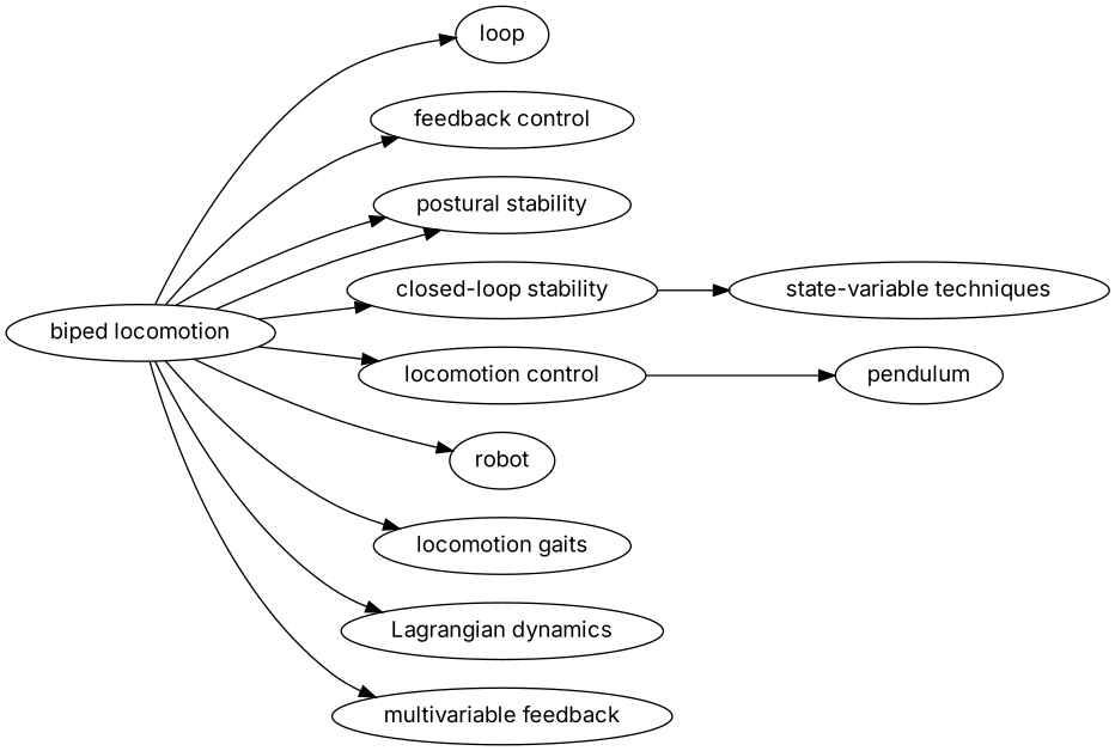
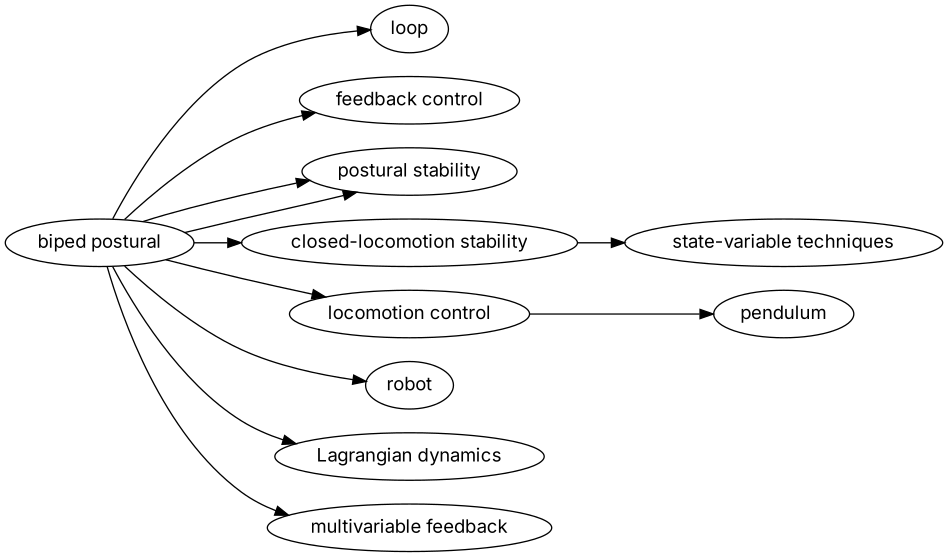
  digraph {
    fontname=Inter
    rankdir=LR
    node [fontname=Inter]
    edge [fontname=Inter]
    n1 [label=loop]
-   "biped locomotion"
+   "biped locomotion" [label="biped postural"]
    "feedback control"
    "postural stability"
-   "closed-loop stability"
+   "closed-loop stability" [label="closed-locomotion stability"]
    "locomotion control"
    robot
-   "locomotion gaits"
    "Lagrangian dynamics"
    "multivariable feedback"
    "state-variable techniques"
    pendulum
    "biped locomotion" -> n1
    "biped locomotion" -> "feedback control"
    "biped locomotion" -> "postural stability"
    "biped locomotion" -> "postural stability"
    "biped locomotion" -> "closed-loop stability"
    "biped locomotion" -> "locomotion control"
    "biped locomotion" -> robot
-   "biped locomotion" -> "locomotion gaits"
    "biped locomotion" -> "Lagrangian dynamics"
    "biped locomotion" -> "multivariable feedback"
    "closed-loop stability" -> "state-variable techniques"
    "locomotion control" -> pendulum
  }
